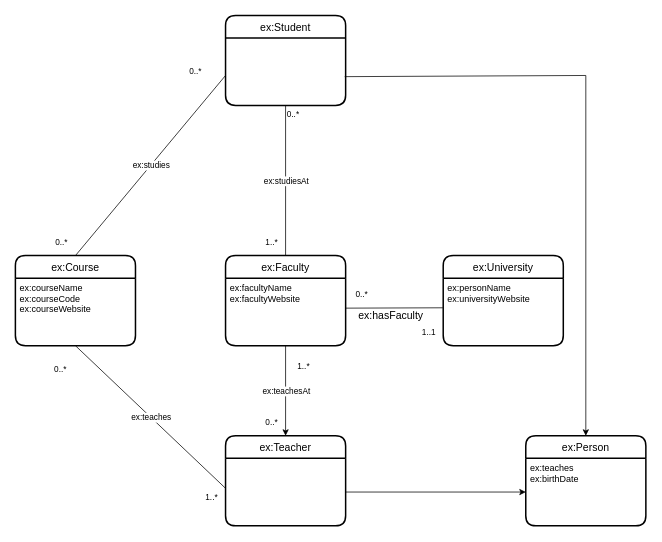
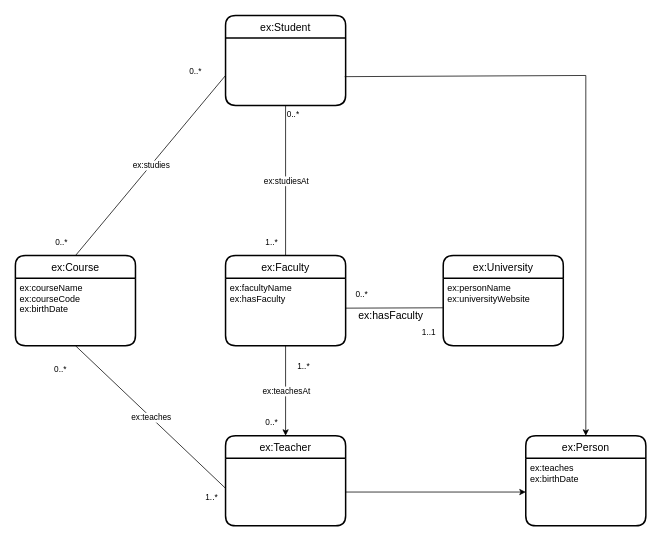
  <mxCell id="0" />
  <mxCell id="1" parent="0" />
  <mxCell id="2" value="" style="endArrow=classic;html=1;rounded=0;entryX=0.5;entryY=0;entryDx=0;entryDy=0;exitX=0.5;exitY=1;exitDx=0;exitDy=0;" edge="1" parent="1" source="9" target="10"><mxGeometry relative="1" as="geometry"><mxPoint x="380" y="450" as="sourcePoint" /><mxPoint x="400" y="560" as="targetPoint" /></mxGeometry></mxCell>
  <mxCell id="3" value="ex:teachesAt" style="edgeLabel;resizable=0;html=1;align=center;verticalAlign=middle;" connectable="0" vertex="1" parent="2"><mxGeometry relative="1" as="geometry" /></mxCell>
  <mxCell id="4" value="1..*" style="edgeLabel;resizable=0;html=1;align=left;verticalAlign=bottom;" connectable="0" vertex="1" parent="2"><mxGeometry x="-1" relative="1" as="geometry"><mxPoint x="14" y="35" as="offset" /></mxGeometry></mxCell>
  <mxCell id="5" value="&lt;span style=&quot;text-align: left;&quot;&gt;0..*&lt;/span&gt;" style="edgeLabel;resizable=0;html=1;align=right;verticalAlign=bottom;" connectable="0" vertex="1" parent="2"><mxGeometry x="1" relative="1" as="geometry"><mxPoint x="-10" y="-10" as="offset" /></mxGeometry></mxCell>
  <mxCell id="6" value="ex:Course" style="swimlane;childLayout=stackLayout;horizontal=1;startSize=30;horizontalStack=0;rounded=1;fontSize=14;fontStyle=0;strokeWidth=2;resizeParent=0;resizeLast=1;shadow=0;dashed=0;align=center;" vertex="1" parent="1"><mxGeometry x="20" y="340" width="160" height="120" as="geometry" /></mxCell>
- <mxCell id="7" value="ex:courseName&#10;ex:courseCode&#10;ex:courseWebsite" style="align=left;strokeColor=none;fillColor=none;spacingLeft=4;fontSize=12;verticalAlign=top;resizable=0;rotatable=0;part=1;" vertex="1" parent="6"><mxGeometry y="30" width="160" height="90" as="geometry" /></mxCell>
+ <mxCell id="7" value="ex:courseName&#10;ex:courseCode&#10;ex:birthDate" style="align=left;strokeColor=none;fillColor=none;spacingLeft=4;fontSize=12;verticalAlign=top;resizable=0;rotatable=0;part=1;" vertex="1" parent="6"><mxGeometry y="30" width="160" height="90" as="geometry" /></mxCell>
  <mxCell id="8" value="ex:Faculty" style="swimlane;childLayout=stackLayout;horizontal=1;startSize=30;horizontalStack=0;rounded=1;fontSize=14;fontStyle=0;strokeWidth=2;resizeParent=0;resizeLast=1;shadow=0;dashed=0;align=center;" vertex="1" parent="1"><mxGeometry x="300" y="340" width="160" height="120" as="geometry" /></mxCell>
- <mxCell id="9" value="ex:facultyName&#10;ex:facultyWebsite" style="align=left;strokeColor=none;fillColor=none;spacingLeft=4;fontSize=12;verticalAlign=top;resizable=0;rotatable=0;part=1;" vertex="1" parent="8"><mxGeometry y="30" width="160" height="90" as="geometry" /></mxCell>
+ <mxCell id="9" value="ex:facultyName&#10;ex:hasFaculty" style="align=left;strokeColor=none;fillColor=none;spacingLeft=4;fontSize=12;verticalAlign=top;resizable=0;rotatable=0;part=1;" vertex="1" parent="8"><mxGeometry y="30" width="160" height="90" as="geometry" /></mxCell>
  <mxCell id="10" value="ex:Teacher" style="swimlane;childLayout=stackLayout;horizontal=1;startSize=30;horizontalStack=0;rounded=1;fontSize=14;fontStyle=0;strokeWidth=2;resizeParent=0;resizeLast=1;shadow=0;dashed=0;align=center;" vertex="1" parent="1"><mxGeometry x="300" y="580" width="160" height="120" as="geometry" /></mxCell>
  <mxCell id="11" value="ex:Person" style="swimlane;childLayout=stackLayout;horizontal=1;startSize=30;horizontalStack=0;rounded=1;fontSize=14;fontStyle=0;strokeWidth=2;resizeParent=0;resizeLast=1;shadow=0;dashed=0;align=center;" vertex="1" parent="1"><mxGeometry x="700" y="580" width="160" height="120" as="geometry" /></mxCell>
  <mxCell id="12" value="ex:teaches&#10;ex:birthDate" style="align=left;strokeColor=none;fillColor=none;spacingLeft=4;fontSize=12;verticalAlign=top;resizable=0;rotatable=0;part=1;" vertex="1" parent="11"><mxGeometry y="30" width="160" height="90" as="geometry" /></mxCell>
  <mxCell id="13" value="" style="endArrow=classic;html=1;rounded=0;entryX=0.5;entryY=0;entryDx=0;entryDy=0;exitX=0.992;exitY=0.573;exitDx=0;exitDy=0;exitPerimeter=0;" edge="1" parent="1" target="11"><mxGeometry width="50" height="50" relative="1" as="geometry"><mxPoint x="458.72" y="101.57" as="sourcePoint" /><mxPoint x="550" y="100" as="targetPoint" /><Array as="points"><mxPoint x="780" y="100" /></Array></mxGeometry></mxCell>
  <mxCell id="14" value="" style="endArrow=classic;html=1;rounded=0;entryX=0;entryY=0.5;entryDx=0;entryDy=0;" edge="1" parent="1" target="12"><mxGeometry width="50" height="50" relative="1" as="geometry"><mxPoint x="460" y="655" as="sourcePoint" /><mxPoint x="490" y="620" as="targetPoint" /></mxGeometry></mxCell>
  <mxCell id="15" value="" style="endArrow=none;html=1;rounded=0;exitX=0.5;exitY=1;exitDx=0;exitDy=0;" edge="1" parent="1" source="7"><mxGeometry relative="1" as="geometry"><mxPoint x="100" y="470" as="sourcePoint" /><mxPoint x="300" y="650" as="targetPoint" /></mxGeometry></mxCell>
  <mxCell id="16" value="ex:teaches" style="edgeLabel;resizable=0;html=1;align=center;verticalAlign=middle;" connectable="0" vertex="1" parent="15"><mxGeometry relative="1" as="geometry" /></mxCell>
  <mxCell id="17" value="0..*" style="edgeLabel;resizable=0;html=1;align=left;verticalAlign=bottom;" connectable="0" vertex="1" parent="15"><mxGeometry x="-1" relative="1" as="geometry"><mxPoint x="-30" y="40" as="offset" /></mxGeometry></mxCell>
  <mxCell id="18" value="&lt;span style=&quot;text-align: left;&quot;&gt;1..*&lt;/span&gt;" style="edgeLabel;resizable=0;html=1;align=right;verticalAlign=bottom;" connectable="0" vertex="1" parent="15"><mxGeometry x="1" relative="1" as="geometry"><mxPoint x="-10" y="20" as="offset" /></mxGeometry></mxCell>
  <mxCell id="19" value="" style="endArrow=none;html=1;rounded=0;entryX=0.5;entryY=0;entryDx=0;entryDy=0;" edge="1" parent="1" target="6"><mxGeometry relative="1" as="geometry"><mxPoint x="300" y="100" as="sourcePoint" /><mxPoint x="250" y="320" as="targetPoint" /></mxGeometry></mxCell>
  <mxCell id="20" value="ex:studies" style="edgeLabel;resizable=0;html=1;align=center;verticalAlign=middle;" connectable="0" vertex="1" parent="19"><mxGeometry relative="1" as="geometry" /></mxCell>
  <mxCell id="21" value="0..*" style="edgeLabel;resizable=0;html=1;align=left;verticalAlign=bottom;" connectable="0" vertex="1" parent="19"><mxGeometry x="-1" relative="1" as="geometry"><mxPoint x="-50" y="3" as="offset" /></mxGeometry></mxCell>
  <mxCell id="22" value="0..*" style="edgeLabel;resizable=0;html=1;align=right;verticalAlign=bottom;" connectable="0" vertex="1" parent="19"><mxGeometry x="1" relative="1" as="geometry"><mxPoint x="-10" y="-10" as="offset" /></mxGeometry></mxCell>
  <mxCell id="23" value="" style="endArrow=none;html=1;rounded=0;exitX=0.5;exitY=1;exitDx=0;exitDy=0;entryX=0.5;entryY=0;entryDx=0;entryDy=0;" edge="1" parent="1" target="8"><mxGeometry relative="1" as="geometry"><mxPoint x="380" y="140" as="sourcePoint" /><mxPoint x="380" y="320" as="targetPoint" /></mxGeometry></mxCell>
  <mxCell id="24" value="ex:studiesAt" style="edgeLabel;resizable=0;html=1;align=center;verticalAlign=middle;" connectable="0" vertex="1" parent="23"><mxGeometry relative="1" as="geometry" /></mxCell>
  <mxCell id="25" value="0..*" style="edgeLabel;resizable=0;html=1;align=left;verticalAlign=bottom;" connectable="0" vertex="1" parent="23"><mxGeometry x="-1" relative="1" as="geometry"><mxPoint y="20" as="offset" /></mxGeometry></mxCell>
  <mxCell id="26" value="&lt;span style=&quot;text-align: left;&quot;&gt;1..*&lt;/span&gt;" style="edgeLabel;resizable=0;html=1;align=right;verticalAlign=bottom;" connectable="0" vertex="1" parent="23"><mxGeometry x="1" relative="1" as="geometry"><mxPoint x="-10" y="-10" as="offset" /></mxGeometry></mxCell>
  <mxCell id="27" value="ex:University" style="swimlane;childLayout=stackLayout;horizontal=1;startSize=30;horizontalStack=0;rounded=1;fontSize=14;fontStyle=0;strokeWidth=2;resizeParent=0;resizeLast=1;shadow=0;dashed=0;align=center;" vertex="1" parent="1"><mxGeometry x="590" y="340" width="160" height="120" as="geometry" /></mxCell>
  <mxCell id="28" value="ex:personName&#10;ex:universityWebsite&#10;&#10;" style="align=left;strokeColor=none;fillColor=none;spacingLeft=4;fontSize=12;verticalAlign=top;resizable=0;rotatable=0;part=1;" vertex="1" parent="27"><mxGeometry y="30" width="160" height="90" as="geometry" /></mxCell>
  <mxCell id="29" value="" style="endArrow=none;html=1;rounded=0;exitX=-0.003;exitY=0.439;exitDx=0;exitDy=0;exitPerimeter=0;" edge="1" parent="1" source="28"><mxGeometry relative="1" as="geometry"><mxPoint x="530" y="410" as="sourcePoint" /><mxPoint x="460" y="410" as="targetPoint" /></mxGeometry></mxCell>
  <mxCell id="30" value="&lt;font style=&quot;line-height: 1; font-size: 14px;&quot;&gt;ex:hasFaculty&lt;/font&gt;" style="edgeLabel;resizable=0;html=1;align=center;verticalAlign=middle;" connectable="0" vertex="1" parent="29"><mxGeometry relative="1" as="geometry"><mxPoint x="-5" y="10" as="offset" /></mxGeometry></mxCell>
  <mxCell id="31" value="1..1" style="edgeLabel;resizable=0;html=1;align=left;verticalAlign=bottom;" connectable="0" vertex="1" parent="29"><mxGeometry x="-1" relative="1" as="geometry"><mxPoint x="-30" y="40" as="offset" /></mxGeometry></mxCell>
  <mxCell id="32" value="&lt;span style=&quot;text-align: left;&quot;&gt;0..*&lt;/span&gt;" style="edgeLabel;resizable=0;html=1;align=right;verticalAlign=bottom;" connectable="0" vertex="1" parent="29"><mxGeometry x="1" relative="1" as="geometry"><mxPoint x="30" y="-10" as="offset" /></mxGeometry></mxCell>
  <mxCell id="33" value="ex:Student" style="swimlane;childLayout=stackLayout;horizontal=1;startSize=30;horizontalStack=0;rounded=1;fontSize=14;fontStyle=0;strokeWidth=2;resizeParent=0;resizeLast=1;shadow=0;dashed=0;align=center;" vertex="1" parent="1"><mxGeometry x="300" y="20" width="160" height="120" as="geometry" /></mxCell>
